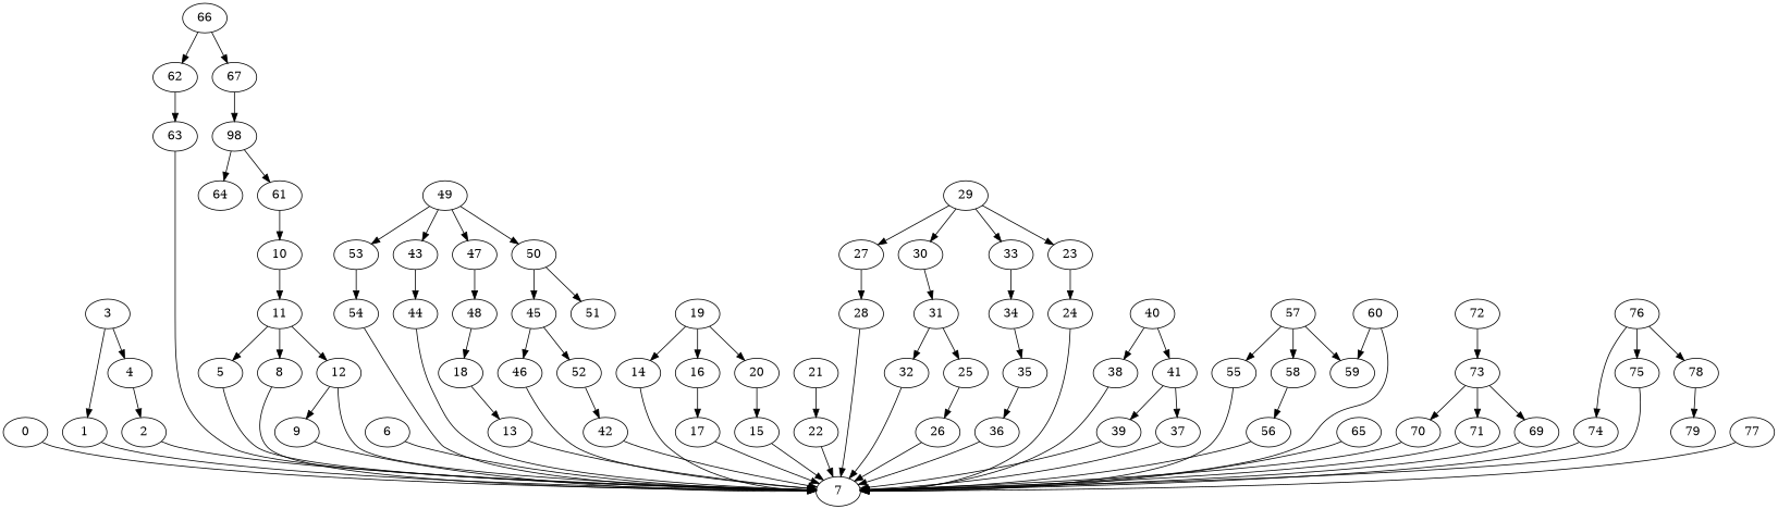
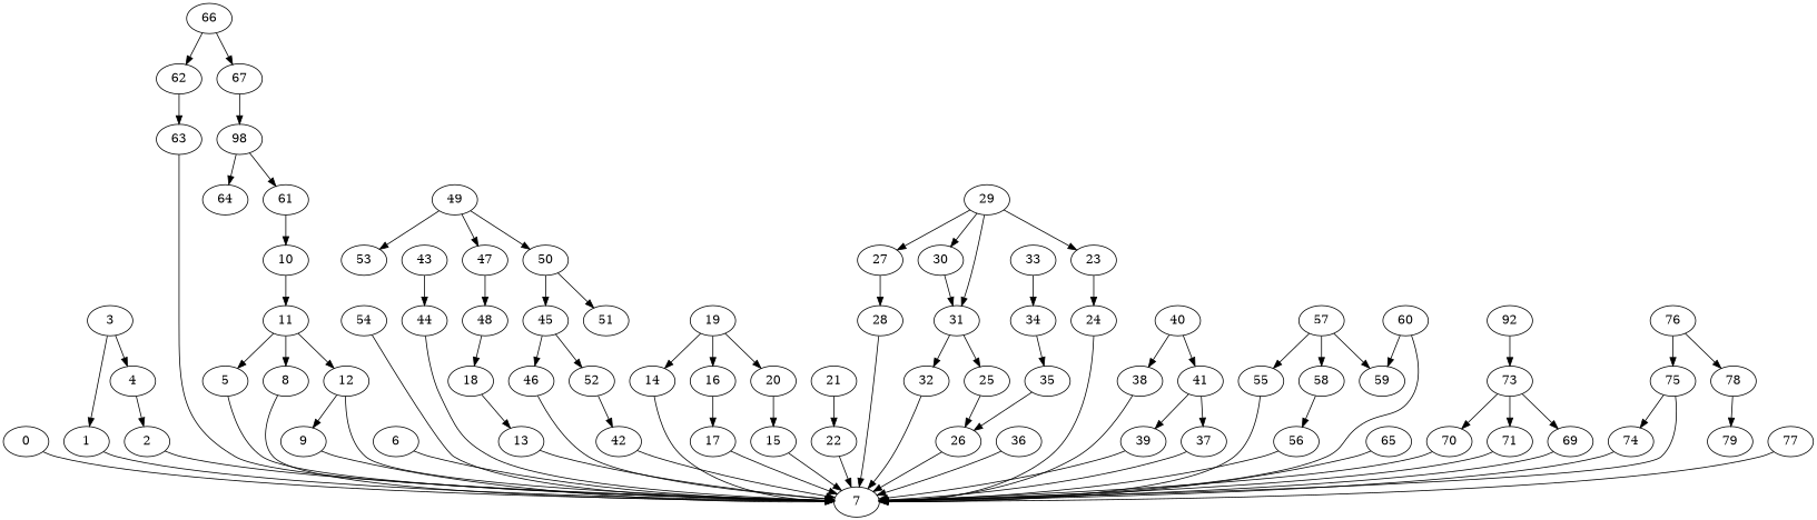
  strict digraph {
    node [exec=92]
    edge [comm=7]
    0 [exec=119]
    7 [exec=171]
    1 [exec=99]
    2
    3 [exec=129]
    4 [exec=124]
    5 [exec=95]
    6 [exec=113]
    8 [exec=121]
    9 [exec=72]
    10 [exec=190]
    11 [exec=126]
    12 [exec=51]
    13 [exec=160]
    14 [exec=165]
    15 [exec=91]
    16 [exec=109]
    17 [exec=128]
    18 [exec=116]
    19 [exec=61]
    20 [exec=70]
    21 [exec=137]
    22 [exec=87]
    23 [exec=100]
    24 [exec=67]
    25 [exec=155]
    26 [exec=101]
    27 [exec=162]
    28 [exec=120]
    29 [exec=97]
    30 [exec=141]
    33 [exec=132]
    31 [exec=161]
    34 [exec=192]
    32 [exec=200]
    35 [exec=100]
    36 [exec=132]
    37 [exec=64]
    38 [exec=93]
    39 [exec=88]
    40 [exec=60]
    41 [exec=189]
    42 [exec=154]
    43 [exec=101]
    44 [exec=172]
    45 [exec=101]
    46 [exec=111]
    52 [exec=157]
    47 [exec=162]
    48 [exec=155]
    49 [exec=175]
    50 [exec=59]
    53 [exec=163]
    51 [exec=106]
    54 [exec=113]
    55 [exec=116]
    56 [exec=86]
    57 [exec=133]
    58 [exec=63]
    59 [exec=130]
    60 [exec=194]
    61 [exec=103]
    62 [exec=196]
    63
    64 [exec=136]
    65 [exec=125]
    66 [exec=170]
    67 [exec=130]
    n69 [exec=157 label=98]
    69 [exec=82]
    70 [exec=118]
    71 [exec=65]
    73 [exec=168]
-   72
+   72 [label=92]
    74 [exec=53]
    75 [exec=115]
    76 [exec=79]
    78 [exec=147]
    77 [exec=151]
    79 [exec=106]
    0 -> 7 [comm=15]
    1 -> 7 [comm=9]
    2 -> 7 [comm=18]
    3 -> 1 [comm=9]
    3 -> 4
    4 -> 2 [comm=14]
    5 -> 7 [comm=16]
    6 -> 7 [comm=11]
    8 -> 7 [comm=16]
    9 -> 7
    10 -> 11
    11 -> 5 [comm=10]
    11 -> 8 [comm=15]
    11 -> 12 [comm=17]
    12 -> 7 [comm=15]
    12 -> 9 [comm=10]
    13 -> 7 [comm=14]
    14 -> 7 [comm=5]
    15 -> 7 [comm=5]
    16 -> 17
    17 -> 7 [comm=16]
    18 -> 13 [comm=10]
    19 -> 14 [comm=20]
    19 -> 16
    19 -> 20 [comm=10]
    20 -> 15 [comm=8]
    21 -> 22 [comm=10]
    22 -> 7 [comm=20]
    23 -> 24 [comm=12]
    24 -> 7 [comm=14]
    25 -> 26 [comm=17]
    26 -> 7 [comm=12]
    27 -> 28 [comm=20]
    28 -> 7 [comm=12]
    29 -> 23 [comm=12]
    29 -> 27 [comm=15]
    29 -> 30 [comm=14]
-   29 -> 33 [comm=19]
+   29 -> 31 [comm=19]
    30 -> 31 [comm=17]
    33 -> 34 [comm=19]
    31 -> 25 [comm=15]
    31 -> 32 [comm=17]
    34 -> 35 [comm=18]
    32 -> 7 [comm=14]
-   35 -> 36 [comm=5]
+   35 -> 26 [comm=5]
    36 -> 7 [comm=13]
    37 -> 7 [comm=10]
    38 -> 7 [comm=19]
    39 -> 7 [comm=16]
    40 -> 38 [comm=17]
    40 -> 41 [comm=17]
    41 -> 37 [comm=5]
    41 -> 39 [comm=9]
    42 -> 7
    43 -> 44 [comm=19]
    44 -> 7 [comm=16]
    45 -> 46 [comm=14]
    45 -> 52 [comm=14]
    46 -> 7
    52 -> 42 [comm=9]
    47 -> 48 [comm=13]
    48 -> 18 [comm=20]
-   49 -> 43 [comm=20]
    49 -> 47
    49 -> 50 [comm=12]
    49 -> 53 [comm=9]
    50 -> 45
    50 -> 51 [comm=12]
-   53 -> 54 [comm=6]
    54 -> 7 [comm=10]
    55 -> 7 [comm=17]
    56 -> 7 [comm=13]
    57 -> 55 [comm=12]
    57 -> 58 [comm=5]
    57 -> 59 [comm=10]
    58 -> 56 [comm=8]
    60 -> 7 [comm=6]
    60 -> 59 [comm=11]
    61 -> 10 [comm=15]
    62 -> 63
    63 -> 7 [comm=8]
    65 -> 7 [comm=6]
    66 -> 62 [comm=10]
    66 -> 67 [comm=14]
    67 -> n69 [comm=9]
    n69 -> 61 [comm=18]
    n69 -> 64 [comm=9]
    69 -> 7
    70 -> 7 [comm=16]
    71 -> 7 [comm=5]
    73 -> 69 [comm=18]
    73 -> 70 [comm=9]
    73 -> 71 [comm=11]
    72 -> 73 [comm=9]
    74 -> 7 [comm=14]
    75 -> 7 [comm=20]
-   76 -> 74 [comm=17]
+   75 -> 74 [comm=17]
    76 -> 75 [comm=10]
    76 -> 78 [comm=10]
    78 -> 79 [comm=17]
    77 -> 7 [comm=13]
  }
